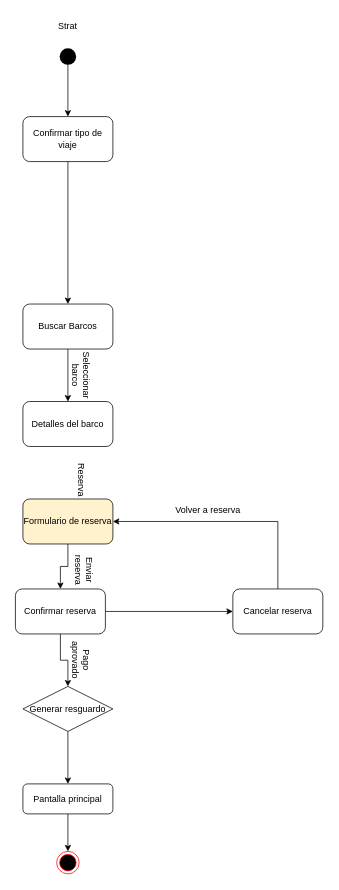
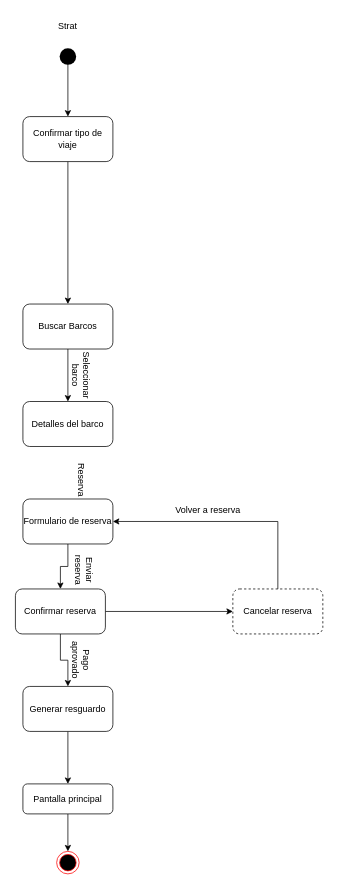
  <mxCell id="0" />
  <mxCell id="1" parent="0" />
  <mxCell id="2" style="edgeStyle=orthogonalEdgeStyle;rounded=0;orthogonalLoop=1;jettySize=auto;html=1;entryX=0.5;entryY=0;entryDx=0;entryDy=0;" edge="1" parent="1" source="3" target="8"><mxGeometry relative="1" as="geometry" /></mxCell>
  <mxCell id="3" value="" style="shape=waypoint;sketch=0;fillStyle=solid;size=6;pointerEvents=1;points=[];fillColor=none;resizable=0;rotatable=0;perimeter=centerPerimeter;snapToPoint=1;strokeWidth=9;" parent="1" vertex="1"><mxGeometry x="80" y="65" width="20" height="20" as="geometry" /></mxCell>
  <mxCell id="4" value="Detalles del barco" style="rounded=1;whiteSpace=wrap;html=1;" parent="1" vertex="1"><mxGeometry x="30" y="535" width="120" height="60" as="geometry" /></mxCell>
  <mxCell id="5" style="edgeStyle=orthogonalEdgeStyle;rounded=0;orthogonalLoop=1;jettySize=auto;html=1;exitX=0.5;exitY=1;exitDx=0;exitDy=0;entryX=0.5;entryY=0;entryDx=0;entryDy=0;" parent="1" source="6" target="15" edge="1"><mxGeometry relative="1" as="geometry" /></mxCell>
- <mxCell id="6" value="Formulario de reserva" style="rounded=1;whiteSpace=wrap;html=1;fillColor=#fff2cc;" parent="1" vertex="1"><mxGeometry x="30" y="665" width="120" height="60" as="geometry" /></mxCell>
+ <mxCell id="6" value="Formulario de reserva" style="rounded=1;whiteSpace=wrap;html=1;" parent="1" vertex="1"><mxGeometry x="30" y="665" width="120" height="60" as="geometry" /></mxCell>
  <mxCell id="7" style="edgeStyle=orthogonalEdgeStyle;rounded=0;orthogonalLoop=1;jettySize=auto;html=1;exitX=0.5;exitY=1;exitDx=0;exitDy=0;entryX=0.5;entryY=0;entryDx=0;entryDy=0;" edge="1" parent="1" source="8" target="10"><mxGeometry relative="1" as="geometry" /></mxCell>
  <mxCell id="8" value="Confirmar tipo de viaje" style="rounded=1;whiteSpace=wrap;html=1;" parent="1" vertex="1"><mxGeometry x="30" y="155" width="120" height="60" as="geometry" /></mxCell>
  <mxCell id="9" style="edgeStyle=orthogonalEdgeStyle;rounded=0;orthogonalLoop=1;jettySize=auto;html=1;exitX=0.5;exitY=1;exitDx=0;exitDy=0;entryX=0.5;entryY=0;entryDx=0;entryDy=0;" parent="1" source="10" target="4" edge="1"><mxGeometry relative="1" as="geometry" /></mxCell>
  <mxCell id="10" value="Buscar Barcos" style="rounded=1;whiteSpace=wrap;html=1;" parent="1" vertex="1"><mxGeometry x="30" y="405" width="120" height="60" as="geometry" /></mxCell>
  <mxCell id="11" value="Seleccionar barco" style="text;html=1;align=center;verticalAlign=middle;whiteSpace=wrap;rounded=0;rotation=90;" parent="1" vertex="1"><mxGeometry x="78" y="485" width="60" height="30" as="geometry" /></mxCell>
  <mxCell id="12" value="Reserva" style="text;html=1;align=center;verticalAlign=middle;whiteSpace=wrap;rounded=0;rotation=90;" parent="1" vertex="1"><mxGeometry x="78" y="625" width="60" height="30" as="geometry" /></mxCell>
  <mxCell id="13" style="edgeStyle=orthogonalEdgeStyle;rounded=0;orthogonalLoop=1;jettySize=auto;html=1;exitX=0.5;exitY=1;exitDx=0;exitDy=0;entryX=0.5;entryY=0;entryDx=0;entryDy=0;" parent="1" source="15" target="18" edge="1"><mxGeometry relative="1" as="geometry" /></mxCell>
  <mxCell id="14" style="edgeStyle=orthogonalEdgeStyle;rounded=0;orthogonalLoop=1;jettySize=auto;html=1;exitX=1;exitY=0.5;exitDx=0;exitDy=0;entryX=0;entryY=0.5;entryDx=0;entryDy=0;" parent="1" source="15" target="25" edge="1"><mxGeometry relative="1" as="geometry" /></mxCell>
  <mxCell id="15" value="Confirmar reserva" style="rounded=1;whiteSpace=wrap;html=1;" parent="1" vertex="1"><mxGeometry x="20" y="785" width="120" height="60" as="geometry" /></mxCell>
  <mxCell id="16" value="Enviar reserva" style="text;html=1;align=center;verticalAlign=middle;whiteSpace=wrap;rounded=0;rotation=90;" parent="1" vertex="1"><mxGeometry x="82" y="745" width="60" height="30" as="geometry" /></mxCell>
  <mxCell id="17" style="edgeStyle=orthogonalEdgeStyle;rounded=0;orthogonalLoop=1;jettySize=auto;html=1;exitX=0.5;exitY=1;exitDx=0;exitDy=0;entryX=0.5;entryY=0;entryDx=0;entryDy=0;" parent="1" source="18" target="22" edge="1"><mxGeometry relative="1" as="geometry" /></mxCell>
- <mxCell id="18" value="Generar resguardo" style="rhombus;whiteSpace=wrap;html=1;" parent="1" vertex="1"><mxGeometry x="30" y="915" width="120" height="60" as="geometry" /></mxCell>
+ <mxCell id="18" value="Generar resguardo" style="rounded=1;whiteSpace=wrap;html=1;" parent="1" vertex="1"><mxGeometry x="30" y="915" width="120" height="60" as="geometry" /></mxCell>
  <mxCell id="19" value="Pago aprovado" style="text;html=1;align=center;verticalAlign=middle;whiteSpace=wrap;rounded=0;rotation=90;" parent="1" vertex="1"><mxGeometry x="78" y="865" width="60" height="30" as="geometry" /></mxCell>
  <mxCell id="20" value="" style="ellipse;html=1;shape=endState;fillColor=#000000;strokeColor=#ff0000;" parent="1" vertex="1"><mxGeometry x="75" y="1135" width="30" height="30" as="geometry" /></mxCell>
  <mxCell id="21" value="" style="edgeStyle=orthogonalEdgeStyle;rounded=0;orthogonalLoop=1;jettySize=auto;html=1;" parent="1" source="22" target="20" edge="1"><mxGeometry relative="1" as="geometry" /></mxCell>
  <mxCell id="22" value="Pantalla principal" style="rounded=1;whiteSpace=wrap;html=1;" parent="1" vertex="1"><mxGeometry x="30" y="1045" width="120" height="40" as="geometry" /></mxCell>
  <mxCell id="23" value="Strat" style="text;html=1;align=center;verticalAlign=middle;whiteSpace=wrap;rounded=0;" parent="1" vertex="1"><mxGeometry x="60" y="20" width="60" height="30" as="geometry" /></mxCell>
  <mxCell id="24" style="edgeStyle=orthogonalEdgeStyle;rounded=0;orthogonalLoop=1;jettySize=auto;html=1;exitX=0.5;exitY=0;exitDx=0;exitDy=0;entryX=1;entryY=0.5;entryDx=0;entryDy=0;" parent="1" source="25" target="6" edge="1"><mxGeometry relative="1" as="geometry" /></mxCell>
- <mxCell id="25" value="Cancelar reserva" style="rounded=1;whiteSpace=wrap;html=1;" parent="1" vertex="1"><mxGeometry x="310" y="785" width="120" height="60" as="geometry" /></mxCell>
+ <mxCell id="25" value="Cancelar reserva" style="rounded=1;whiteSpace=wrap;html=1;dashed=1;" parent="1" vertex="1"><mxGeometry x="310" y="785" width="120" height="60" as="geometry" /></mxCell>
  <mxCell id="26" value="Volver a reserva" style="text;html=1;align=center;verticalAlign=middle;whiteSpace=wrap;rounded=0;rotation=0;" parent="1" vertex="1"><mxGeometry x="232" y="665" width="90" height="30" as="geometry" /></mxCell>
